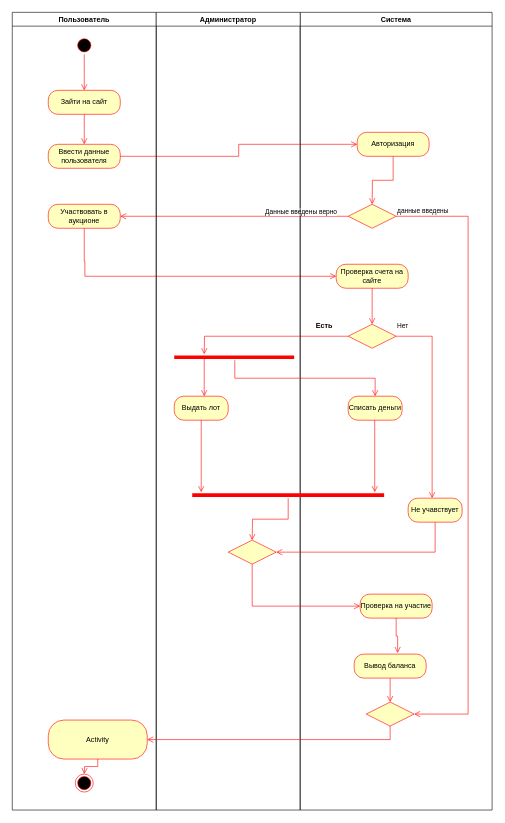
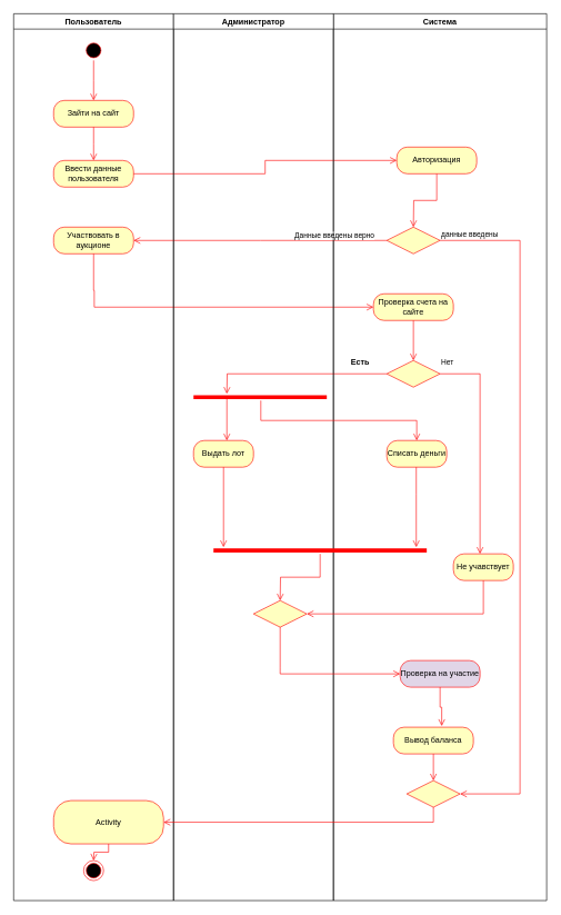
  <mxCell id="0" />
  <mxCell id="1" parent="0" />
  <mxCell id="2" value="Пользователь" style="swimlane;whiteSpace=wrap;html=1;startSize=23;" vertex="1" parent="1"><mxGeometry width="240" height="1330" as="geometry" x="20" y="20" /></mxCell>
  <mxCell id="3" value="Зайти на сайт" style="rounded=1;whiteSpace=wrap;html=1;arcSize=40;fontColor=#000000;fillColor=#ffffc0;strokeColor=#ff0000;" vertex="1" parent="2"><mxGeometry x="60" y="130" width="120" height="40" as="geometry" /></mxCell>
  <mxCell id="4" value="" style="edgeStyle=orthogonalEdgeStyle;html=1;verticalAlign=bottom;endArrow=open;endSize=8;strokeColor=#ff0000;rounded=0;" edge="1" source="3" parent="2"><mxGeometry relative="1" as="geometry"><mxPoint x="120" y="220" as="targetPoint" /></mxGeometry></mxCell>
  <mxCell id="5" value="" style="ellipse;html=1;shape=startState;fillColor=#000000;strokeColor=#ff0000;" vertex="1" parent="2"><mxGeometry x="105" y="40" width="30" height="30" as="geometry" /></mxCell>
  <mxCell id="6" value="" style="edgeStyle=orthogonalEdgeStyle;html=1;verticalAlign=bottom;endArrow=open;endSize=8;strokeColor=#ff0000;rounded=0;" edge="1" source="5" parent="2"><mxGeometry relative="1" as="geometry"><mxPoint x="120" y="130" as="targetPoint" /></mxGeometry></mxCell>
  <mxCell id="7" value="Ввести данные пользователя" style="rounded=1;whiteSpace=wrap;html=1;arcSize=40;fontColor=#000000;fillColor=#ffffc0;strokeColor=#ff0000;" vertex="1" parent="2"><mxGeometry x="60" y="220" width="120" height="40" as="geometry" /></mxCell>
  <mxCell id="8" value="Участвовать в аукционе" style="rounded=1;whiteSpace=wrap;html=1;arcSize=40;fontColor=#000000;fillColor=#ffffc0;strokeColor=#ff0000;" vertex="1" parent="2"><mxGeometry x="60" y="320" width="120" height="40" as="geometry" /></mxCell>
  <mxCell id="9" value="Activity" style="rounded=1;whiteSpace=wrap;html=1;arcSize=40;fontColor=#000000;fillColor=#ffffc0;strokeColor=#ff0000;" vertex="1" parent="2"><mxGeometry x="60" y="1180" width="165" height="65" as="geometry" /></mxCell>
  <mxCell id="10" value="" style="edgeStyle=orthogonalEdgeStyle;html=1;verticalAlign=bottom;endArrow=open;endSize=8;strokeColor=#ff0000;rounded=0;" edge="1" source="9" parent="2"><mxGeometry relative="1" as="geometry"><mxPoint x="120" y="1270" as="targetPoint" /></mxGeometry></mxCell>
  <mxCell id="11" value="" style="ellipse;html=1;shape=endState;fillColor=#000000;strokeColor=#ff0000;" vertex="1" parent="2"><mxGeometry x="105" y="1270" width="30" height="30" as="geometry" /></mxCell>
  <mxCell id="12" value="Система" style="swimlane;whiteSpace=wrap;html=1;" vertex="1" parent="1"><mxGeometry x="500" width="320" height="1330" as="geometry" y="20" /></mxCell>
  <mxCell id="13" value="Авторизация" style="rounded=1;whiteSpace=wrap;html=1;arcSize=40;fontColor=#000000;fillColor=#ffffc0;strokeColor=#ff0000;" vertex="1" parent="12"><mxGeometry x="95" y="200" width="120" height="40" as="geometry" /></mxCell>
  <mxCell id="14" value="" style="rhombus;whiteSpace=wrap;html=1;fontColor=#000000;fillColor=#ffffc0;strokeColor=#ff0000;" vertex="1" parent="12"><mxGeometry x="80" y="320" width="80" height="40" as="geometry" /></mxCell>
  <mxCell id="15" value="Данные введены верно" style="edgeStyle=orthogonalEdgeStyle;html=1;align=left;verticalAlign=top;endArrow=open;endSize=8;strokeColor=#ff0000;rounded=0;" edge="1" source="14" parent="12"><mxGeometry x="-0.264" y="-20" relative="1" as="geometry"><mxPoint x="-300" y="340" as="targetPoint" /><mxPoint as="offset" /></mxGeometry></mxCell>
  <mxCell id="16" value="Проверка счета на сайте" style="rounded=1;whiteSpace=wrap;html=1;arcSize=40;fontColor=#000000;fillColor=#ffffc0;strokeColor=#ff0000;" vertex="1" parent="12"><mxGeometry x="60" y="420" width="120" height="40" as="geometry" /></mxCell>
  <mxCell id="17" value="" style="rhombus;whiteSpace=wrap;html=1;fontColor=#000000;fillColor=#ffffc0;strokeColor=#ff0000;" vertex="1" parent="12"><mxGeometry x="80" y="520" width="80" height="40" as="geometry" /></mxCell>
  <mxCell id="18" value="" style="edgeStyle=orthogonalEdgeStyle;html=1;align=left;verticalAlign=bottom;endArrow=open;endSize=8;strokeColor=#ff0000;rounded=0;exitX=0.5;exitY=1;exitDx=0;exitDy=0;entryX=0.5;entryY=0;entryDx=0;entryDy=0;" edge="1" source="16" parent="12" target="17"><mxGeometry x="-1" relative="1" as="geometry"><mxPoint x="260" y="540" as="targetPoint" /></mxGeometry></mxCell>
  <mxCell id="19" value="Есть" style="text;align=center;fontStyle=1;verticalAlign=middle;spacingLeft=3;spacingRight=3;strokeColor=none;rotatable=0;points=[[0,0.5],[1,0.5]];portConstraint=eastwest;html=1;" vertex="1" parent="12"><mxGeometry y="510" width="80" height="26" as="geometry" /></mxCell>
  <mxCell id="20" value="Списать деньги" style="rounded=1;whiteSpace=wrap;html=1;arcSize=40;fontColor=#000000;fillColor=#ffffc0;strokeColor=#ff0000;" vertex="1" parent="12"><mxGeometry x="80" y="640" width="90" height="40" as="geometry" /></mxCell>
  <mxCell id="21" value="" style="edgeStyle=orthogonalEdgeStyle;html=1;verticalAlign=bottom;endArrow=open;endSize=8;strokeColor=#ff0000;rounded=0;exitX=0.5;exitY=1;exitDx=0;exitDy=0;" edge="1" parent="12"><mxGeometry relative="1" as="geometry"><mxPoint x="124.29" y="800" as="targetPoint" /><mxPoint x="124.29" y="680" as="sourcePoint" /><Array as="points"><mxPoint x="124.29" y="720" /><mxPoint x="124.29" y="720" /></Array></mxGeometry></mxCell>
- <mxCell id="22" value="Проверка на участие" style="rounded=1;whiteSpace=wrap;html=1;arcSize=40;fontColor=#000000;fillColor=#ffffc0;strokeColor=#ff0000;" vertex="1" parent="12"><mxGeometry x="100" y="970" width="120" height="40" as="geometry" /></mxCell>
+ <mxCell id="22" value="Проверка на участие" style="rounded=1;whiteSpace=wrap;html=1;arcSize=40;fontColor=#000000;fillColor=#e1d5e7;strokeColor=#ff0000;" vertex="1" parent="12"><mxGeometry x="100" y="970" width="120" height="40" as="geometry" /></mxCell>
  <mxCell id="23" value="" style="edgeStyle=orthogonalEdgeStyle;html=1;verticalAlign=bottom;endArrow=open;endSize=8;strokeColor=#ff0000;rounded=0;entryX=0.604;entryY=-0.046;entryDx=0;entryDy=0;entryPerimeter=0;" edge="1" source="22" parent="12" target="25"><mxGeometry relative="1" as="geometry"><mxPoint x="160" y="1050" as="targetPoint" /></mxGeometry></mxCell>
  <mxCell id="24" value="Не учавствует" style="rounded=1;whiteSpace=wrap;html=1;arcSize=40;fontColor=#000000;fillColor=#ffffc0;strokeColor=#ff0000;" vertex="1" parent="12"><mxGeometry x="180" y="810" width="90" height="40" as="geometry" /></mxCell>
  <mxCell id="25" value="Вывод баланса" style="rounded=1;whiteSpace=wrap;html=1;arcSize=40;fontColor=#000000;fillColor=#ffffc0;strokeColor=#ff0000;" vertex="1" parent="12"><mxGeometry x="90" y="1070" width="120" height="40" as="geometry" /></mxCell>
  <mxCell id="26" value="" style="edgeStyle=orthogonalEdgeStyle;html=1;verticalAlign=bottom;endArrow=open;endSize=8;strokeColor=#ff0000;rounded=0;entryX=0;entryY=0.5;entryDx=0;entryDy=0;exitX=1;exitY=0.5;exitDx=0;exitDy=0;" edge="1" parent="1" source="7" target="13"><mxGeometry relative="1" as="geometry"><mxPoint x="180" y="290" as="targetPoint" /><mxPoint x="180" y="240" as="sourcePoint" /></mxGeometry></mxCell>
  <mxCell id="27" value="" style="edgeStyle=orthogonalEdgeStyle;html=1;verticalAlign=bottom;endArrow=open;endSize=8;strokeColor=#ff0000;rounded=0;exitX=0.5;exitY=1;exitDx=0;exitDy=0;" edge="1" parent="1" source="13"><mxGeometry relative="1" as="geometry"><mxPoint x="620" y="340" as="targetPoint" /><mxPoint x="650" y="350" as="sourcePoint" /></mxGeometry></mxCell>
  <mxCell id="28" value="" style="edgeStyle=orthogonalEdgeStyle;html=1;align=left;verticalAlign=top;endArrow=open;endSize=8;strokeColor=#ff0000;rounded=0;exitX=0.5;exitY=1;exitDx=0;exitDy=0;entryX=0;entryY=0.5;entryDx=0;entryDy=0;" edge="1" parent="1" source="8" target="16"><mxGeometry x="-0.264" y="-20" relative="1" as="geometry"><mxPoint x="580" y="460" as="targetPoint" /><mxPoint x="134.286" y="390" as="sourcePoint" /><mxPoint as="offset" /><Array as="points"><mxPoint x="140" y="435" /><mxPoint x="141" y="460" /></Array></mxGeometry></mxCell>
  <mxCell id="29" value="" style="edgeStyle=orthogonalEdgeStyle;html=1;align=left;verticalAlign=bottom;endArrow=open;endSize=8;strokeColor=#ff0000;rounded=0;exitX=0;exitY=0.5;exitDx=0;exitDy=0;" edge="1" parent="1" source="17"><mxGeometry x="-1" relative="1" as="geometry"><mxPoint x="340" y="590" as="targetPoint" /><mxPoint x="620" y="520" as="sourcePoint" /></mxGeometry></mxCell>
  <mxCell id="30" value="Администратор" style="swimlane;whiteSpace=wrap;html=1;" vertex="1" parent="1"><mxGeometry x="260" width="240" height="1330" as="geometry" y="20" /></mxCell>
  <mxCell id="31" value="" style="shape=line;html=1;strokeWidth=6;strokeColor=#ff0000;" vertex="1" parent="30"><mxGeometry x="30" y="570" width="200" height="10" as="geometry" /></mxCell>
  <mxCell id="32" value="Выдать лот" style="rounded=1;whiteSpace=wrap;html=1;arcSize=40;fontColor=#000000;fillColor=#ffffc0;strokeColor=#ff0000;" vertex="1" parent="30"><mxGeometry x="30" y="640" width="90" height="40" as="geometry" /></mxCell>
  <mxCell id="33" value="" style="edgeStyle=orthogonalEdgeStyle;html=1;verticalAlign=bottom;endArrow=open;endSize=8;strokeColor=#ff0000;rounded=0;" edge="1" parent="30"><mxGeometry relative="1" as="geometry"><mxPoint x="80" y="640" as="targetPoint" /><mxPoint x="80" y="575" as="sourcePoint" /><Array as="points"><mxPoint x="80" y="575" /><mxPoint x="80" y="640" /></Array></mxGeometry></mxCell>
  <mxCell id="34" value="" style="shape=line;html=1;strokeWidth=6;strokeColor=#ff0000;" vertex="1" parent="30"><mxGeometry x="60" y="800" width="320" height="10" as="geometry" /></mxCell>
  <mxCell id="35" value="" style="edgeStyle=orthogonalEdgeStyle;html=1;verticalAlign=bottom;endArrow=open;endSize=8;strokeColor=#ff0000;rounded=0;" edge="1" source="34" parent="30"><mxGeometry relative="1" as="geometry"><mxPoint x="160" y="880" as="targetPoint" /></mxGeometry></mxCell>
  <mxCell id="36" value="" style="rhombus;whiteSpace=wrap;html=1;fontColor=#000000;fillColor=#ffffc0;strokeColor=#ff0000;" vertex="1" parent="30"><mxGeometry x="120" y="880" width="80" height="40" as="geometry" /></mxCell>
  <mxCell id="37" value="" style="edgeStyle=orthogonalEdgeStyle;html=1;verticalAlign=bottom;endArrow=open;endSize=8;strokeColor=#ff0000;rounded=0;exitX=0.505;exitY=1;exitDx=0;exitDy=0;exitPerimeter=0;entryX=0.5;entryY=0;entryDx=0;entryDy=0;" edge="1" source="31" parent="1" target="20"><mxGeometry relative="1" as="geometry"><mxPoint x="350" y="660" as="targetPoint" /></mxGeometry></mxCell>
  <mxCell id="38" value="" style="edgeStyle=orthogonalEdgeStyle;html=1;verticalAlign=bottom;endArrow=open;endSize=8;strokeColor=#ff0000;rounded=0;exitX=0.5;exitY=1;exitDx=0;exitDy=0;" edge="1" parent="1" source="32"><mxGeometry relative="1" as="geometry"><mxPoint x="335" y="820" as="targetPoint" /><mxPoint x="350" y="630" as="sourcePoint" /><Array as="points"><mxPoint x="335" y="810" /></Array></mxGeometry></mxCell>
  <mxCell id="39" value="Нет" style="edgeStyle=orthogonalEdgeStyle;html=1;align=left;verticalAlign=top;endArrow=open;endSize=8;strokeColor=#ff0000;rounded=0;" edge="1" source="17" parent="1"><mxGeometry x="-1" y="30" relative="1" as="geometry"><mxPoint x="720" y="830" as="targetPoint" /><Array as="points"><mxPoint x="720" y="560" /><mxPoint x="720" y="830" /></Array><mxPoint as="offset" /></mxGeometry></mxCell>
  <mxCell id="40" value="" style="edgeStyle=orthogonalEdgeStyle;html=1;align=left;verticalAlign=top;endArrow=open;endSize=8;strokeColor=#ff0000;rounded=0;" edge="1" source="36" parent="1" target="22"><mxGeometry x="-1" relative="1" as="geometry"><mxPoint x="610" y="1010" as="targetPoint" /><Array as="points"><mxPoint x="420" y="1000" /><mxPoint x="420" y="1000" /></Array></mxGeometry></mxCell>
  <mxCell id="41" value="" style="edgeStyle=orthogonalEdgeStyle;html=1;verticalAlign=bottom;endArrow=open;endSize=8;strokeColor=#ff0000;rounded=0;exitX=0.5;exitY=1;exitDx=0;exitDy=0;entryX=1;entryY=0.5;entryDx=0;entryDy=0;" edge="1" parent="1" source="24" target="36"><mxGeometry relative="1" as="geometry"><mxPoint x="630" y="890" as="targetPoint" /><mxPoint x="630" y="770" as="sourcePoint" /><Array as="points"><mxPoint x="725" y="920" /></Array></mxGeometry></mxCell>
  <mxCell id="42" value="" style="rhombus;whiteSpace=wrap;html=1;fontColor=#000000;fillColor=#ffffc0;strokeColor=#ff0000;" vertex="1" parent="1"><mxGeometry x="610" y="1170" width="80" height="40" as="geometry" /></mxCell>
  <mxCell id="43" value="данные введены" style="edgeStyle=orthogonalEdgeStyle;html=1;align=left;verticalAlign=bottom;endArrow=open;endSize=8;strokeColor=#ff0000;rounded=0;entryX=1;entryY=0.5;entryDx=0;entryDy=0;" edge="1" source="14" parent="1" target="42"><mxGeometry x="-1" relative="1" as="geometry"><mxPoint x="780" y="1190" as="targetPoint" /><Array as="points"><mxPoint x="780" y="360" /><mxPoint x="780" y="1190" /></Array></mxGeometry></mxCell>
  <mxCell id="44" value="" style="edgeStyle=orthogonalEdgeStyle;html=1;verticalAlign=bottom;endArrow=open;endSize=8;strokeColor=#ff0000;rounded=0;entryX=0.5;entryY=0;entryDx=0;entryDy=0;exitX=0.5;exitY=1;exitDx=0;exitDy=0;" edge="1" parent="1" source="25" target="42"><mxGeometry relative="1" as="geometry"><mxPoint x="682" y="1138" as="targetPoint" /><mxPoint x="680" y="1080" as="sourcePoint" /></mxGeometry></mxCell>
  <mxCell id="45" value="" style="edgeStyle=orthogonalEdgeStyle;html=1;verticalAlign=bottom;endArrow=open;endSize=8;strokeColor=#ff0000;rounded=0;entryX=1;entryY=0.5;entryDx=0;entryDy=0;exitX=0.5;exitY=1;exitDx=0;exitDy=0;" edge="1" parent="1" source="42" target="9"><mxGeometry relative="1" as="geometry"><mxPoint x="700" y="1270" as="targetPoint" /><mxPoint x="700" y="1230" as="sourcePoint" /></mxGeometry></mxCell>
